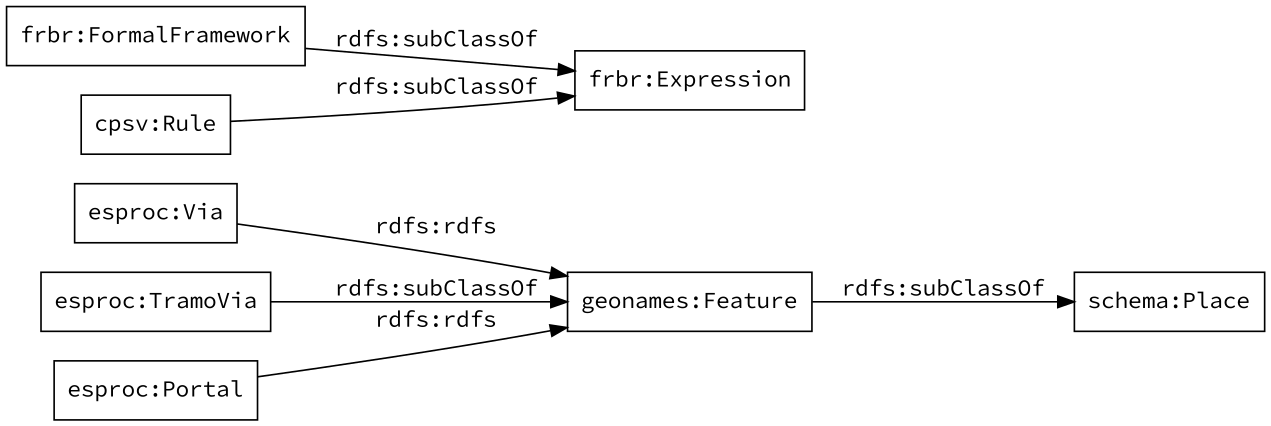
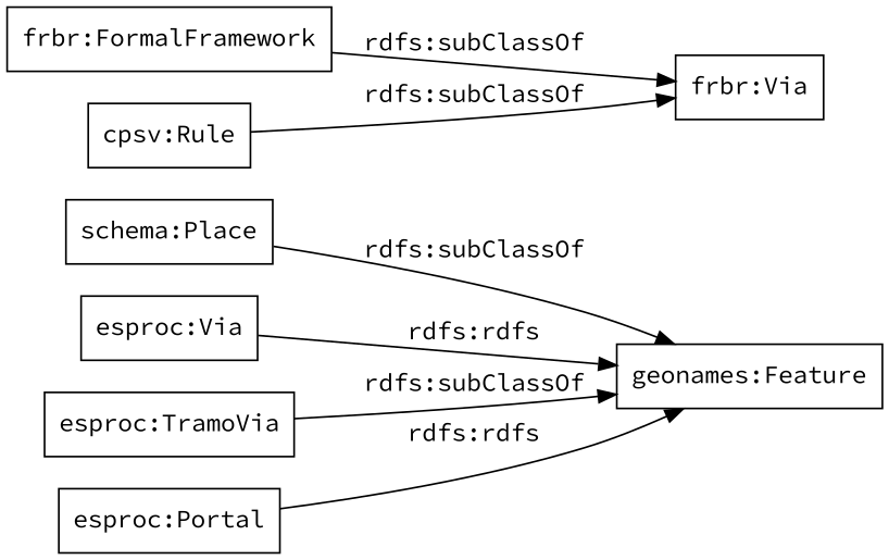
  digraph {
    fontname="Source Code Pro"
    rankdir=LR
    node [color=black fontname="Source Code Pro" shape=rectangle]
    edge [fontname="Source Code Pro"]
    "geonames:Feature"
    "schema:Place"
    "esproc:Via"
    "esproc:TramoVia"
    "esproc:Portal"
    n6 [label="frbr:FormalFramework"]
-   "frbr:Expression"
+   "frbr:Expression" [label="frbr:Via"]
    "cpsv:Rule"
-   "geonames:Feature" -> "schema:Place" [label="rdfs:subClassOf"]
+   "schema:Place" -> "geonames:Feature" [label="rdfs:subClassOf"]
    "esproc:Via" -> "geonames:Feature" [label="rdfs:rdfs"]
    "esproc:TramoVia" -> "geonames:Feature" [label="rdfs:subClassOf"]
    "esproc:Portal" -> "geonames:Feature" [label="rdfs:rdfs"]
    n6 -> "frbr:Expression" [label="rdfs:subClassOf"]
    "cpsv:Rule" -> "frbr:Expression" [label="rdfs:subClassOf"]
  }
